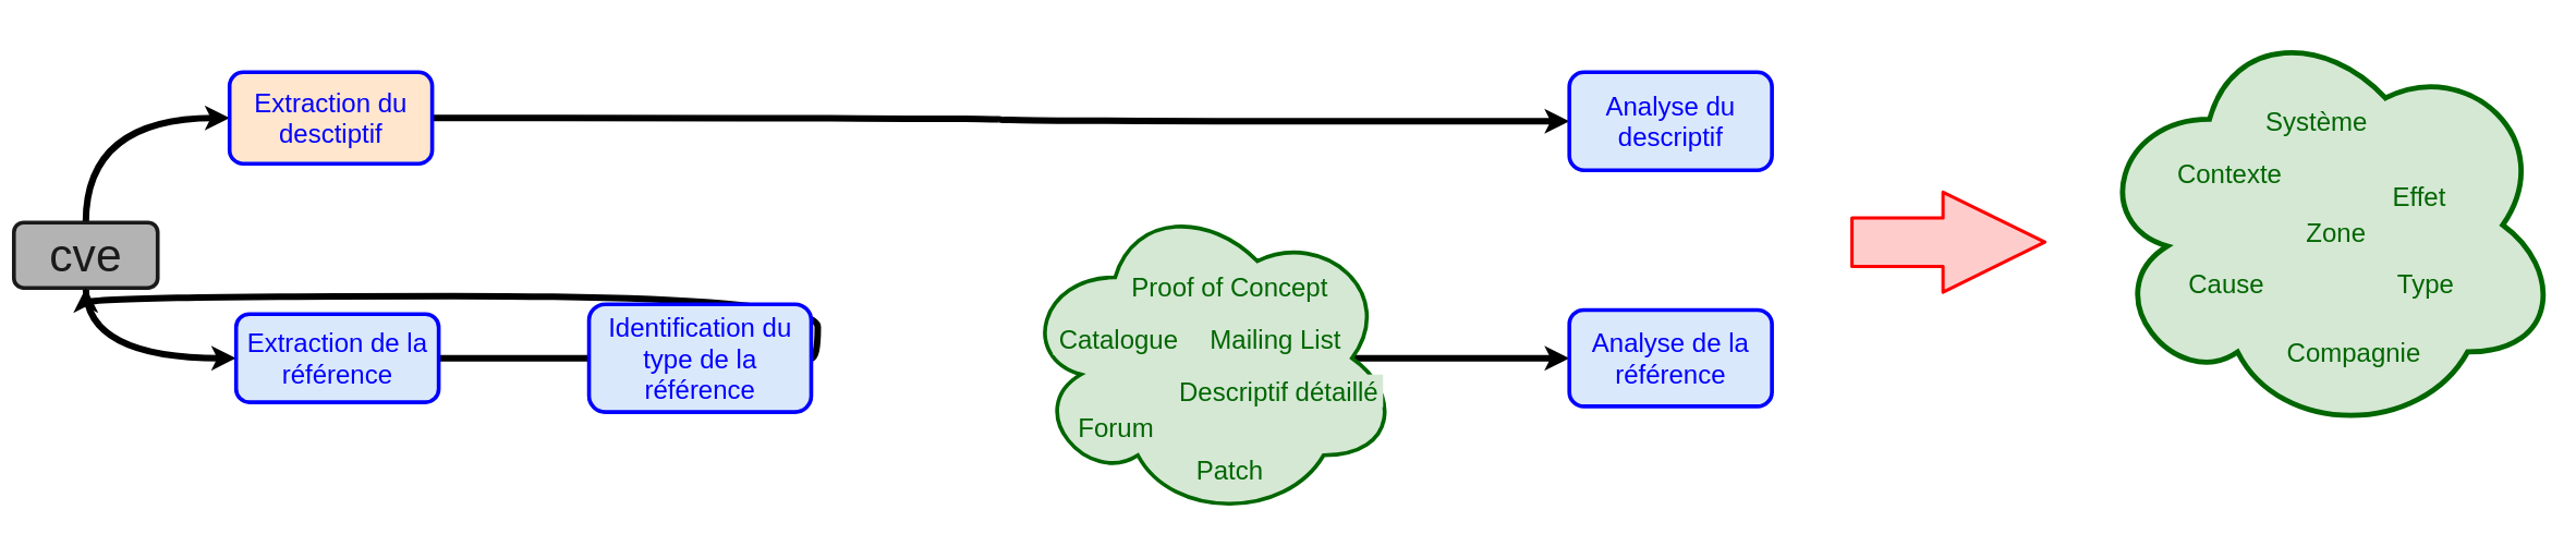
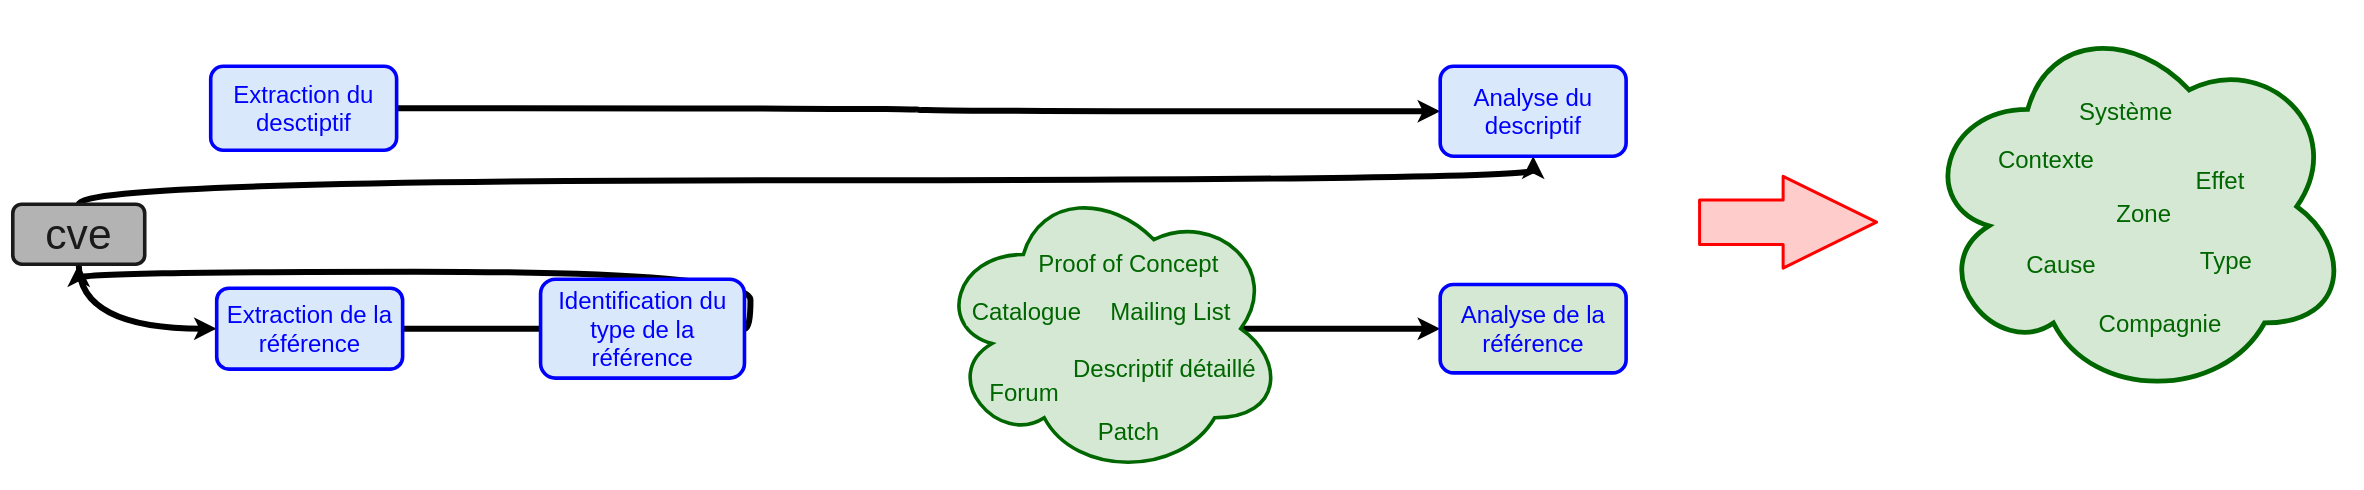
  <mxCell id="0" />
  <mxCell id="1" parent="0" />
  <mxCell id="2" value="" style="ellipse;shape=cloud;whiteSpace=wrap;html=1;fillColor=#d5e8d4;strokeColor=#006600;fontColor=#006600;strokeWidth=8;" parent="1" vertex="1"><mxGeometry x="3200" y="20" width="718" height="647.5" as="geometry" /></mxCell>
  <mxCell id="3" value="Zone" style="text;html=1;align=center;verticalAlign=middle;resizable=0;points=[];autosize=1;strokeColor=none;fillColor=#d5e8d4;fontSize=40;fontColor=#006600;strokeWidth=8;" parent="1" vertex="1"><mxGeometry x="3518" y="330" width="110" height="50" as="geometry" /></mxCell>
  <mxCell id="4" value="Compagnie" style="text;html=1;align=center;verticalAlign=middle;resizable=0;points=[];autosize=1;strokeColor=none;fillColor=#d5e8d4;fontSize=40;fontColor=#006600;strokeWidth=8;" parent="1" vertex="1"><mxGeometry x="3490" y="512.5" width="220" height="50" as="geometry" /></mxCell>
  <mxCell id="5" value="Effet" style="text;html=1;align=center;verticalAlign=middle;resizable=0;points=[];autosize=1;strokeColor=none;fillColor=#d5e8d4;fontSize=40;fontColor=#006600;strokeWidth=8;" parent="1" vertex="1"><mxGeometry x="3650" y="275" width="100" height="50" as="geometry" /></mxCell>
- <mxCell id="6" value="Cause" style="text;html=1;align=center;verticalAlign=middle;resizable=0;points=[];autosize=1;strokeColor=none;fillColor=#d5e8d4;fontSize=40;fontColor=#006600;strokeWidth=8;" parent="1" vertex="1"><mxGeometry x="3340" y="407.5" width="130" height="50" as="geometry" /></mxCell>
+ <mxCell id="6" value="Cause" style="text;html=1;align=center;verticalAlign=middle;resizable=0;points=[];autosize=1;strokeColor=none;fillColor=#d5e8d4;fontSize=40;fontColor=#006600;strokeWidth=8;" parent="1" vertex="1"><mxGeometry x="3340" y="407.5" width="190" height="65" as="geometry" /></mxCell>
  <mxCell id="7" value="Type" style="text;html=1;align=center;verticalAlign=middle;resizable=0;points=[];autosize=1;strokeColor=none;fillColor=#d5e8d4;fontSize=40;fontColor=#006600;strokeWidth=8;" parent="1" vertex="1"><mxGeometry x="3660" y="407.5" width="100" height="50" as="geometry" /></mxCell>
  <mxCell id="8" value="Contexte" style="text;html=1;align=center;verticalAlign=middle;resizable=0;points=[];autosize=1;strokeColor=none;fillColor=#d5e8d4;fontSize=40;fontColor=#006600;strokeWidth=8;" parent="1" vertex="1"><mxGeometry x="3320" y="240" width="180" height="50" as="geometry" /></mxCell>
  <mxCell id="9" value="Système" style="text;html=1;align=center;verticalAlign=middle;resizable=0;points=[];autosize=1;strokeColor=none;fillColor=#d5e8d4;fontSize=40;fontColor=#006600;strokeWidth=8;" parent="1" vertex="1"><mxGeometry x="3458" y="160" width="170" height="50" as="geometry" /></mxCell>
- <mxCell id="10" style="edgeStyle=orthogonalEdgeStyle;html=1;entryX=0;entryY=0.5;entryDx=0;entryDy=0;fontSize=71;exitX=0.5;exitY=0;exitDx=0;exitDy=0;curved=1;strokeWidth=10;" parent="1" source="12" target="14" edge="1"><mxGeometry relative="1" as="geometry" /></mxCell>
+ <mxCell id="10" style="edgeStyle=orthogonalEdgeStyle;html=1;fontSize=71;exitX=0.5;exitY=0;exitDx=0;exitDy=0;curved=1;strokeWidth=10;" parent="1" source="12" target="25" edge="1"><mxGeometry relative="1" as="geometry" /></mxCell>
  <mxCell id="11" style="edgeStyle=orthogonalEdgeStyle;curved=1;html=1;entryX=0;entryY=0.5;entryDx=0;entryDy=0;fontSize=71;strokeWidth=10;exitX=0.5;exitY=1;exitDx=0;exitDy=0;" parent="1" source="12" target="24" edge="1"><mxGeometry relative="1" as="geometry"><mxPoint x="360" y="565" as="targetPoint" /></mxGeometry></mxCell>
  <mxCell id="12" value="cve" style="rounded=1;whiteSpace=wrap;html=1;fontSize=71;fillColor=#B3B3B3;strokeColor=#1A1A1A;fontColor=#1A1A1A;strokeWidth=6;" parent="1" vertex="1"><mxGeometry x="20" y="340" width="220" height="100" as="geometry" /></mxCell>
  <mxCell id="13" style="edgeStyle=orthogonalEdgeStyle;curved=1;html=1;entryX=0;entryY=0.5;entryDx=0;entryDy=0;fontSize=40;strokeWidth=10;" parent="1" source="14" target="25" edge="1"><mxGeometry relative="1" as="geometry" /></mxCell>
- <mxCell id="14" value="Extraction du desctiptif" style="rounded=1;whiteSpace=wrap;html=1;fontSize=40;fillColor=#ffe6cc;strokeColor=#0000FF;fontColor=#0000FF;strokeWidth=6;" parent="1" vertex="1"><mxGeometry x="350" y="110" width="310" height="140" as="geometry" /></mxCell>
+ <mxCell id="14" value="Extraction du desctiptif" style="rounded=1;whiteSpace=wrap;html=1;fontSize=40;fillColor=#dae8fc;strokeColor=#0000FF;fontColor=#0000FF;strokeWidth=6;" parent="1" vertex="1"><mxGeometry x="350" y="110" width="310" height="140" as="geometry" /></mxCell>
  <mxCell id="15" style="edgeStyle=orthogonalEdgeStyle;curved=1;html=1;exitX=0.875;exitY=0.5;exitDx=0;exitDy=0;exitPerimeter=0;fontSize=40;strokeWidth=10;" parent="1" source="16" target="28" edge="1"><mxGeometry relative="1" as="geometry" /></mxCell>
  <mxCell id="16" value="" style="ellipse;shape=cloud;whiteSpace=wrap;html=1;fillColor=#d5e8d4;strokeColor=#006600;fontColor=#006600;strokeWidth=6;" parent="1" vertex="1"><mxGeometry x="1560" y="300" width="580" height="495" as="geometry" /></mxCell>
  <mxCell id="17" value="Mailing List" style="text;html=1;align=center;verticalAlign=middle;resizable=0;points=[];autosize=1;strokeColor=none;fillColor=#d5e8d4;fontSize=40;fontColor=#006600;" parent="1" vertex="1"><mxGeometry x="1840" y="492.5" width="220" height="50" as="geometry" /></mxCell>
  <mxCell id="18" value="Forum" style="text;html=1;align=center;verticalAlign=middle;resizable=0;points=[];autosize=1;strokeColor=none;fillColor=#d5e8d4;fontSize=40;fontColor=#006600;" parent="1" vertex="1"><mxGeometry x="1641" y="627.5" width="130" height="50" as="geometry" /></mxCell>
  <mxCell id="19" value="Catalogue" style="text;html=1;align=center;verticalAlign=middle;resizable=0;points=[];autosize=1;strokeColor=none;fillColor=#d5e8d4;fontSize=40;fontColor=#006600;" parent="1" vertex="1"><mxGeometry x="1610" y="492.5" width="200" height="50" as="geometry" /></mxCell>
  <mxCell id="20" value="Patch" style="text;html=1;align=center;verticalAlign=middle;resizable=0;points=[];autosize=1;strokeColor=none;fillColor=#d5e8d4;fontSize=40;fontColor=#006600;" parent="1" vertex="1"><mxGeometry x="1820" y="692.5" width="120" height="50" as="geometry" /></mxCell>
- <mxCell id="21" value="Descriptif détaillé" style="text;html=1;align=center;verticalAlign=middle;resizable=0;points=[];autosize=1;strokeColor=none;fillColor=#d5e8d4;fontSize=40;fontColor=#006600;" parent="1" vertex="1"><mxGeometry x="1795" y="572.5" width="320" height="50" as="geometry" /></mxCell>
+ <mxCell id="21" value="Descriptif détaillé" style="text;html=1;align=center;verticalAlign=middle;resizable=0;points=[];autosize=1;strokeColor=none;fillColor=#d5e8d4;fontSize=40;fontColor=#006600;" parent="1" vertex="1"><mxGeometry x="1780" y="587.5" width="320" height="50" as="geometry" /></mxCell>
  <mxCell id="22" value="Proof of Concept" style="text;html=1;align=center;verticalAlign=middle;resizable=0;points=[];autosize=1;strokeColor=none;fillColor=#d5e8d4;fontSize=40;fontColor=#006600;" parent="1" vertex="1"><mxGeometry x="1720" y="412.5" width="320" height="50" as="geometry" /></mxCell>
  <mxCell id="23" style="edgeStyle=orthogonalEdgeStyle;curved=1;html=1;entryX=0;entryY=0.5;entryDx=0;entryDy=0;fontSize=40;strokeWidth=10;endArrow=none;" parent="1" source="24" target="27" edge="1"><mxGeometry relative="1" as="geometry" /></mxCell>
  <mxCell id="24" value="Extraction de la référence" style="rounded=1;whiteSpace=wrap;html=1;fontSize=40;fillColor=#dae8fc;strokeColor=#0000FF;fontColor=#0000FF;strokeWidth=6;" parent="1" vertex="1"><mxGeometry x="360" y="480" width="310" height="135" as="geometry" /></mxCell>
  <mxCell id="25" value="Analyse du descriptif" style="rounded=1;whiteSpace=wrap;html=1;fontSize=40;fillColor=#dae8fc;strokeColor=#0000FF;strokeWidth=6;fontColor=#0000FF;" parent="1" vertex="1"><mxGeometry x="2400" y="110" width="310" height="150" as="geometry" /></mxCell>
  <mxCell id="26" style="edgeStyle=orthogonalEdgeStyle;curved=1;html=1;exitX=1;exitY=0.5;exitDx=0;exitDy=0;fontSize=40;strokeWidth=10;" parent="1" source="27" target="12" edge="1"><mxGeometry relative="1" as="geometry" /></mxCell>
  <mxCell id="27" value="Identification du type de la référence" style="rounded=1;whiteSpace=wrap;html=1;fontSize=40;fillColor=#dae8fc;strokeColor=#0000FF;fontColor=#0000FF;strokeWidth=6;" parent="1" vertex="1"><mxGeometry x="900" y="465" width="340" height="165" as="geometry" /></mxCell>
- <mxCell id="28" value="Analyse de la référence" style="rounded=1;whiteSpace=wrap;html=1;fontSize=40;fillColor=#dae8fc;strokeColor=#0000FF;strokeWidth=6;fontColor=#0000FF;" parent="1" vertex="1"><mxGeometry x="2400" y="473.75" width="310" height="147.5" as="geometry" /></mxCell>
+ <mxCell id="28" value="Analyse de la référence" style="rounded=1;whiteSpace=wrap;html=1;fontSize=40;fillColor=#d5e8d4;strokeColor=#0000FF;strokeWidth=6;fontColor=#0000FF;" parent="1" vertex="1"><mxGeometry x="2400" y="473.75" width="310" height="147.5" as="geometry" /></mxCell>
  <mxCell id="29" value="" style="shape=flexArrow;endArrow=classic;html=1;fontSize=40;fontColor=#1A1A1A;strokeWidth=5;curved=1;endWidth=74;endSize=50.24;width=70;fillColor=#FFCCCC;strokeColor=#FF0000;" parent="1" edge="1"><mxGeometry width="50" height="50" relative="1" as="geometry"><mxPoint x="2830" y="370" as="sourcePoint" /><mxPoint x="3130" y="370" as="targetPoint" /></mxGeometry></mxCell>
